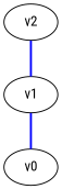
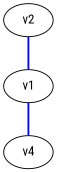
  digraph {
    fontname="Roboto Condensed"
    node [fontname="Roboto Condensed"]
    edge [arrowhead=none color=blue fontname="Roboto Condensed" style=bold]
    v2
    v1
-   v0
+   v0 [label=v4]
    v2 -> v1
    v1 -> v0
  }
